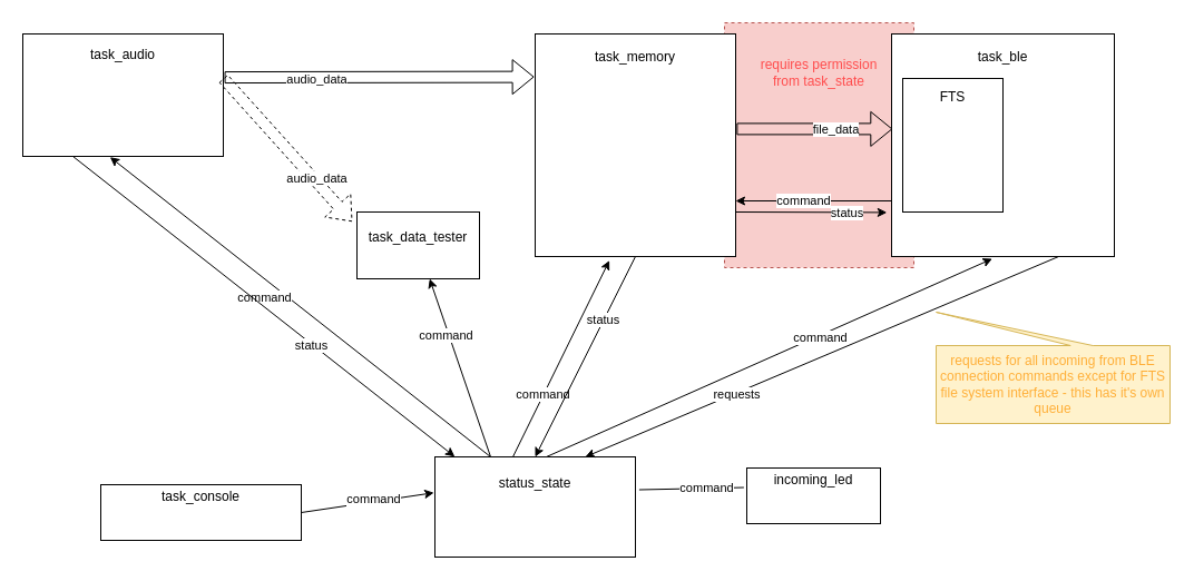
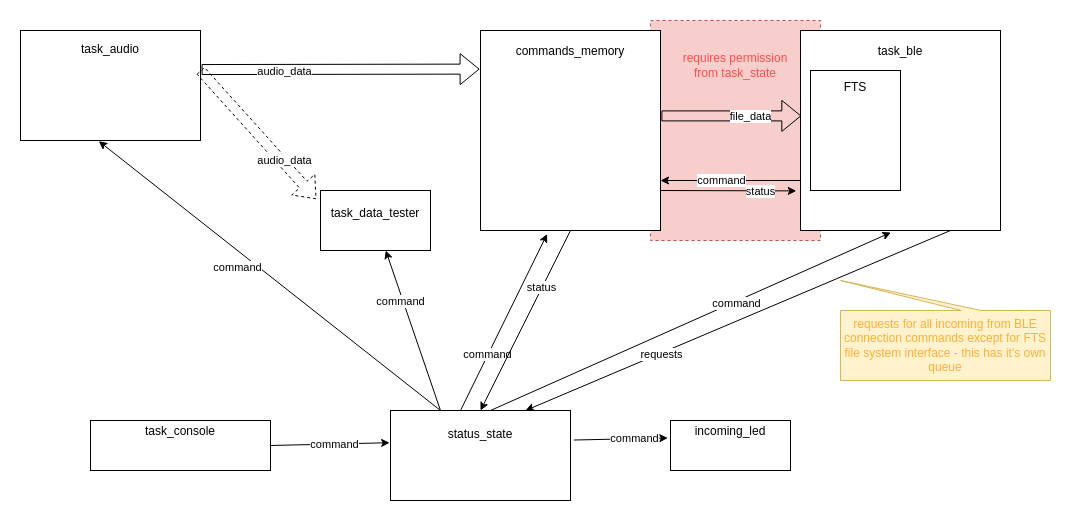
  <mxCell id="0" />
  <mxCell id="1" parent="0" />
  <mxCell id="2" value="&lt;div&gt;&lt;font color=&quot;#FF4D4D&quot;&gt;requires permission &lt;br&gt;&lt;/font&gt;&lt;/div&gt;&lt;div&gt;&lt;font color=&quot;#FF4D4D&quot;&gt;from task_state&lt;/font&gt;&lt;/div&gt;&lt;div&gt;&lt;font color=&quot;#FF4D4D&quot;&gt;&lt;br&gt;&lt;/font&gt;&lt;/div&gt;&lt;div&gt;&lt;font color=&quot;#FF4D4D&quot;&gt;&lt;br&gt;&lt;/font&gt;&lt;/div&gt;&lt;div&gt;&lt;font color=&quot;#FF4D4D&quot;&gt;&lt;br&gt;&lt;/font&gt;&lt;/div&gt;&lt;div&gt;&lt;font color=&quot;#FF4D4D&quot;&gt;&lt;br&gt;&lt;/font&gt;&lt;/div&gt;&lt;div&gt;&lt;font color=&quot;#FF4D4D&quot;&gt;&lt;br&gt;&lt;/font&gt;&lt;/div&gt;&lt;div&gt;&lt;font color=&quot;#FF4D4D&quot;&gt;&lt;br&gt;&lt;/font&gt;&lt;/div&gt;&lt;div&gt;&lt;font color=&quot;#FF4D4D&quot;&gt;&lt;br&gt;&lt;/font&gt;&lt;/div&gt;&lt;div&gt;&lt;font color=&quot;#FF4D4D&quot;&gt;&lt;br&gt;&lt;/font&gt;&lt;/div&gt;&lt;font color=&quot;#FF4D4D&quot;&gt;&lt;br&gt;&lt;/font&gt;" style="rounded=0;whiteSpace=wrap;html=1;dashed=1;fillColor=#f8cecc;strokeColor=#b85450;" vertex="1" parent="1"><mxGeometry x="650" y="20" width="170" height="220" as="geometry" /></mxCell>
  <mxCell id="3" value="&lt;div&gt;task_audio&lt;/div&gt;&lt;div&gt;&lt;br&gt;&lt;/div&gt;&lt;div&gt;&lt;br&gt;&lt;/div&gt;&lt;div&gt;&lt;br&gt;&lt;/div&gt;&lt;div&gt;&lt;br&gt;&lt;/div&gt;&lt;div&gt;&lt;br&gt;&lt;/div&gt;" style="rounded=0;whiteSpace=wrap;html=1;" parent="1" vertex="1"><mxGeometry x="20" y="30" width="180" height="110" as="geometry" /></mxCell>
- <mxCell id="4" value="&lt;div&gt;task_memory&lt;/div&gt;&lt;div&gt;&lt;br&gt;&lt;/div&gt;&lt;div&gt;&lt;br&gt;&lt;/div&gt;&lt;div&gt;&lt;br&gt;&lt;/div&gt;&lt;div&gt;&lt;br&gt;&lt;/div&gt;&lt;div&gt;&lt;br&gt;&lt;/div&gt;&lt;div&gt;&lt;br&gt;&lt;/div&gt;&lt;div&gt;&lt;br&gt;&lt;/div&gt;&lt;div&gt;&lt;br&gt;&lt;/div&gt;&lt;div&gt;&lt;br&gt;&lt;/div&gt;&lt;div&gt;&lt;br&gt;&lt;/div&gt;&lt;div&gt;&lt;br&gt;&lt;/div&gt;" style="rounded=0;whiteSpace=wrap;html=1;" parent="1" vertex="1"><mxGeometry x="480" y="30" width="180" height="200" as="geometry" /></mxCell>
+ <mxCell id="4" value="&lt;div&gt;commands_memory&lt;/div&gt;&lt;div&gt;&lt;br&gt;&lt;/div&gt;&lt;div&gt;&lt;br&gt;&lt;/div&gt;&lt;div&gt;&lt;br&gt;&lt;/div&gt;&lt;div&gt;&lt;br&gt;&lt;/div&gt;&lt;div&gt;&lt;br&gt;&lt;/div&gt;&lt;div&gt;&lt;br&gt;&lt;/div&gt;&lt;div&gt;&lt;br&gt;&lt;/div&gt;&lt;div&gt;&lt;br&gt;&lt;/div&gt;&lt;div&gt;&lt;br&gt;&lt;/div&gt;&lt;div&gt;&lt;br&gt;&lt;/div&gt;&lt;div&gt;&lt;br&gt;&lt;/div&gt;" style="rounded=0;whiteSpace=wrap;html=1;" parent="1" vertex="1"><mxGeometry x="480" y="30" width="180" height="200" as="geometry" /></mxCell>
  <mxCell id="5" value="&lt;div&gt;task_ble&lt;/div&gt;&lt;div&gt;&lt;br&gt;&lt;/div&gt;&lt;div&gt;&lt;br&gt;&lt;/div&gt;&lt;div&gt;&lt;br&gt;&lt;/div&gt;&lt;div&gt;&lt;br&gt;&lt;/div&gt;&lt;div&gt;&lt;br&gt;&lt;/div&gt;&lt;div&gt;&lt;br&gt;&lt;/div&gt;&lt;div&gt;&lt;br&gt;&lt;/div&gt;&lt;div&gt;&lt;br&gt;&lt;/div&gt;&lt;div&gt;&lt;br&gt;&lt;/div&gt;&lt;div&gt;&lt;br&gt;&lt;/div&gt;&lt;div&gt;&lt;br&gt;&lt;/div&gt;" style="rounded=0;whiteSpace=wrap;html=1;" parent="1" vertex="1"><mxGeometry x="800" y="30" width="200" height="200" as="geometry" /></mxCell>
  <mxCell id="6" value="&lt;div&gt;status_state&lt;/div&gt;&lt;div&gt;&lt;br&gt;&lt;/div&gt;&lt;div&gt;&lt;br&gt;&lt;/div&gt;&lt;div&gt;&lt;br&gt;&lt;/div&gt;" style="rounded=0;whiteSpace=wrap;html=1;" parent="1" vertex="1"><mxGeometry x="390" y="410" width="180" height="90" as="geometry" /></mxCell>
- <mxCell id="7" value="&lt;div&gt;task_console&lt;/div&gt;&lt;div&gt;&lt;br&gt;&lt;/div&gt;&lt;div&gt;&lt;br&gt;&lt;/div&gt;" style="rounded=0;whiteSpace=wrap;html=1;" parent="1" vertex="1"><mxGeometry x="90" y="435" width="180" height="50" as="geometry" /></mxCell>
+ <mxCell id="7" value="&lt;div&gt;task_console&lt;/div&gt;&lt;div&gt;&lt;br&gt;&lt;/div&gt;&lt;div&gt;&lt;br&gt;&lt;/div&gt;" style="rounded=0;whiteSpace=wrap;html=1;" parent="1" vertex="1"><mxGeometry x="90" y="420" width="180" height="50" as="geometry" /></mxCell>
  <mxCell id="8" value="" style="endArrow=classic;html=1;rounded=0;entryX=-0.005;entryY=0.358;entryDx=0;entryDy=0;entryPerimeter=0;exitX=1;exitY=0.5;exitDx=0;exitDy=0;" parent="1" source="7" target="6" edge="1"><mxGeometry width="50" height="50" relative="1" as="geometry"><mxPoint x="290" y="490" as="sourcePoint" /><mxPoint x="340" y="440" as="targetPoint" /></mxGeometry></mxCell>
  <mxCell id="9" value="&lt;div&gt;command&lt;/div&gt;" style="edgeLabel;html=1;align=center;verticalAlign=middle;resizable=0;points=[];" parent="8" vertex="1" connectable="0"><mxGeometry x="0.396" relative="1" as="geometry"><mxPoint x="-19" as="offset" /></mxGeometry></mxCell>
  <mxCell id="10" value="" style="endArrow=classic;html=1;rounded=0;entryX=0.435;entryY=1.006;entryDx=0;entryDy=0;entryPerimeter=0;" parent="1" target="3" edge="1"><mxGeometry width="50" height="50" relative="1" as="geometry"><mxPoint x="440" y="410" as="sourcePoint" /><mxPoint x="490" y="360" as="targetPoint" /></mxGeometry></mxCell>
  <mxCell id="11" value="&lt;div&gt;command&lt;/div&gt;" style="edgeLabel;html=1;align=center;verticalAlign=middle;resizable=0;points=[];" parent="10" vertex="1" connectable="0"><mxGeometry x="-0.475" relative="1" as="geometry"><mxPoint x="-114" y="-73" as="offset" /></mxGeometry></mxCell>
  <mxCell id="12" value="" style="endArrow=classic;html=1;rounded=0;entryX=0.37;entryY=1.018;entryDx=0;entryDy=0;entryPerimeter=0;" parent="1" target="4" edge="1"><mxGeometry width="50" height="50" relative="1" as="geometry"><mxPoint x="460" y="410" as="sourcePoint" /><mxPoint x="510" y="360" as="targetPoint" /></mxGeometry></mxCell>
  <mxCell id="13" value="&lt;div&gt;command&lt;/div&gt;" style="edgeLabel;html=1;align=center;verticalAlign=middle;resizable=0;points=[];" parent="12" vertex="1" connectable="0"><mxGeometry x="-0.371" y="1" relative="1" as="geometry"><mxPoint as="offset" /></mxGeometry></mxCell>
  <mxCell id="14" value="" style="endArrow=classic;html=1;rounded=0;entryX=0.452;entryY=1.01;entryDx=0;entryDy=0;entryPerimeter=0;" parent="1" target="5" edge="1"><mxGeometry width="50" height="50" relative="1" as="geometry"><mxPoint x="490" y="410" as="sourcePoint" /><mxPoint x="540" y="360" as="targetPoint" /></mxGeometry></mxCell>
  <mxCell id="15" value="&lt;div&gt;command&lt;/div&gt;" style="edgeLabel;html=1;align=center;verticalAlign=middle;resizable=0;points=[];" parent="14" vertex="1" connectable="0"><mxGeometry x="0.224" y="-2" relative="1" as="geometry"><mxPoint as="offset" /></mxGeometry></mxCell>
- <mxCell id="16" value="" style="endArrow=classic;html=1;rounded=0;entryX=0.099;entryY=-0.002;entryDx=0;entryDy=0;entryPerimeter=0;exitX=0.25;exitY=1;exitDx=0;exitDy=0;" parent="1" source="3" target="6" edge="1"><mxGeometry width="50" height="50" relative="1" as="geometry"><mxPoint x="160" y="230" as="sourcePoint" /><mxPoint x="210" y="180" as="targetPoint" /></mxGeometry></mxCell>
- <mxCell id="17" value="&lt;div&gt;status&lt;/div&gt;" style="edgeLabel;html=1;align=center;verticalAlign=middle;resizable=0;points=[];" parent="16" vertex="1" connectable="0"><mxGeometry x="0.246" y="-1" relative="1" as="geometry"><mxPoint as="offset" /></mxGeometry></mxCell>
  <mxCell id="18" value="" style="endArrow=classic;html=1;rounded=0;entryX=0.5;entryY=0;entryDx=0;entryDy=0;exitX=0.5;exitY=1;exitDx=0;exitDy=0;" parent="1" source="4" target="6" edge="1"><mxGeometry width="50" height="50" relative="1" as="geometry"><mxPoint x="470" y="230" as="sourcePoint" /><mxPoint x="520" y="180" as="targetPoint" /></mxGeometry></mxCell>
  <mxCell id="19" value="&lt;div&gt;status&lt;/div&gt;" style="edgeLabel;html=1;align=center;verticalAlign=middle;resizable=0;points=[];" parent="18" vertex="1" connectable="0"><mxGeometry x="-0.367" y="-1" relative="1" as="geometry"><mxPoint as="offset" /></mxGeometry></mxCell>
  <mxCell id="20" value="" style="endArrow=classic;html=1;rounded=0;entryX=0.75;entryY=0;entryDx=0;entryDy=0;exitX=0.75;exitY=1;exitDx=0;exitDy=0;" parent="1" source="5" target="6" edge="1"><mxGeometry width="50" height="50" relative="1" as="geometry"><mxPoint x="790" y="230" as="sourcePoint" /><mxPoint x="840" y="180" as="targetPoint" /></mxGeometry></mxCell>
  <mxCell id="21" value="requests" style="edgeLabel;html=1;align=center;verticalAlign=middle;resizable=0;points=[];" parent="20" vertex="1" connectable="0"><mxGeometry x="0.366" y="1" relative="1" as="geometry"><mxPoint as="offset" /></mxGeometry></mxCell>
  <mxCell id="22" value="&lt;div&gt;task_data_tester&lt;/div&gt;&lt;div&gt;&lt;br&gt;&lt;/div&gt;" style="rounded=0;whiteSpace=wrap;html=1;" parent="1" vertex="1"><mxGeometry x="320" y="190" width="110" height="60" as="geometry" /></mxCell>
  <mxCell id="23" value="" style="endArrow=classic;html=1;rounded=0;" parent="1" target="22" edge="1"><mxGeometry width="50" height="50" relative="1" as="geometry"><mxPoint x="440" y="410" as="sourcePoint" /><mxPoint x="490" y="360" as="targetPoint" /></mxGeometry></mxCell>
  <mxCell id="24" value="&lt;div&gt;command&lt;/div&gt;" style="edgeLabel;html=1;align=center;verticalAlign=middle;resizable=0;points=[];" parent="23" vertex="1" connectable="0"><mxGeometry x="0.387" y="1" relative="1" as="geometry"><mxPoint x="-2" y="1" as="offset" /></mxGeometry></mxCell>
  <mxCell id="25" value="" style="shape=flexArrow;endArrow=classic;html=1;rounded=0;exitX=1.006;exitY=0.355;exitDx=0;exitDy=0;exitPerimeter=0;entryX=-0.005;entryY=0.193;entryDx=0;entryDy=0;entryPerimeter=0;" parent="1" source="3" target="4" edge="1"><mxGeometry width="50" height="50" relative="1" as="geometry"><mxPoint x="210" y="150" as="sourcePoint" /><mxPoint x="260" y="100" as="targetPoint" /></mxGeometry></mxCell>
  <mxCell id="26" value="&lt;div&gt;audio_data&lt;/div&gt;" style="edgeLabel;html=1;align=center;verticalAlign=middle;resizable=0;points=[];" parent="25" vertex="1" connectable="0"><mxGeometry x="-0.411" y="-2" relative="1" as="geometry"><mxPoint as="offset" /></mxGeometry></mxCell>
  <mxCell id="27" value="" style="shape=flexArrow;endArrow=classic;html=1;rounded=0;entryX=-0.038;entryY=0.144;entryDx=0;entryDy=0;entryPerimeter=0;dashed=1;" parent="1" target="22" edge="1"><mxGeometry x="0.005" width="50" height="50" relative="1" as="geometry"><mxPoint x="200" y="70" as="sourcePoint" /><mxPoint x="260" y="90" as="targetPoint" /><mxPoint as="offset" /></mxGeometry></mxCell>
  <mxCell id="28" value="&lt;div&gt;audio_data&lt;/div&gt;" style="edgeLabel;html=1;align=center;verticalAlign=middle;resizable=0;points=[];" parent="27" vertex="1" connectable="0"><mxGeometry x="0.411" y="2" relative="1" as="geometry"><mxPoint as="offset" /></mxGeometry></mxCell>
  <mxCell id="29" value="&lt;div&gt;incoming_led&lt;/div&gt;&lt;div&gt;&lt;br&gt;&lt;/div&gt;&lt;div&gt;&lt;br&gt;&lt;/div&gt;" style="rounded=0;whiteSpace=wrap;html=1;" parent="1" vertex="1"><mxGeometry x="670" y="420" width="120" height="50" as="geometry" /></mxCell>
- <mxCell id="30" value="" style="endArrow=none;html=1;rounded=0;entryX=-0.022;entryY=0.35;entryDx=0;entryDy=0;entryPerimeter=0;exitX=1.019;exitY=0.328;exitDx=0;exitDy=0;exitPerimeter=0;" parent="1" source="6" target="29" edge="1"><mxGeometry width="50" height="50" relative="1" as="geometry"><mxPoint x="570" y="490" as="sourcePoint" /><mxPoint x="620" y="440" as="targetPoint" /></mxGeometry></mxCell>
+ <mxCell id="30" value="" style="endArrow=classic;html=1;rounded=0;entryX=-0.022;entryY=0.35;entryDx=0;entryDy=0;entryPerimeter=0;exitX=1.019;exitY=0.328;exitDx=0;exitDy=0;exitPerimeter=0;" parent="1" source="6" target="29" edge="1"><mxGeometry width="50" height="50" relative="1" as="geometry"><mxPoint x="570" y="490" as="sourcePoint" /><mxPoint x="620" y="440" as="targetPoint" /></mxGeometry></mxCell>
  <mxCell id="31" value="&lt;div&gt;command&lt;/div&gt;" style="edgeLabel;html=1;align=center;verticalAlign=middle;resizable=0;points=[];" parent="30" vertex="1" connectable="0"><mxGeometry x="0.274" y="1" relative="1" as="geometry"><mxPoint as="offset" /></mxGeometry></mxCell>
  <mxCell id="32" value="" style="endArrow=classic;html=1;rounded=0;entryX=1;entryY=0.75;entryDx=0;entryDy=0;exitX=0;exitY=0.75;exitDx=0;exitDy=0;" parent="1" source="5" target="4" edge="1"><mxGeometry width="50" height="50" relative="1" as="geometry"><mxPoint x="790" y="210" as="sourcePoint" /><mxPoint x="670" y="200" as="targetPoint" /></mxGeometry></mxCell>
  <mxCell id="33" value="&lt;div&gt;command&lt;/div&gt;" style="edgeLabel;html=1;align=center;verticalAlign=middle;resizable=0;points=[];" parent="32" vertex="1" connectable="0"><mxGeometry x="-0.346" y="-1" relative="1" as="geometry"><mxPoint x="-34" as="offset" /></mxGeometry></mxCell>
  <mxCell id="34" value="" style="endArrow=classic;html=1;rounded=0;entryX=-0.021;entryY=0.802;entryDx=0;entryDy=0;entryPerimeter=0;" parent="1" target="5" edge="1"><mxGeometry width="50" height="50" relative="1" as="geometry"><mxPoint x="660" y="190" as="sourcePoint" /><mxPoint x="710" y="140" as="targetPoint" /></mxGeometry></mxCell>
  <mxCell id="35" value="&lt;div&gt;status&lt;/div&gt;" style="edgeLabel;html=1;align=center;verticalAlign=middle;resizable=0;points=[];" parent="34" vertex="1" connectable="0"><mxGeometry x="0.522" relative="1" as="geometry"><mxPoint x="-3" as="offset" /></mxGeometry></mxCell>
  <mxCell id="36" value="" style="shape=flexArrow;endArrow=classic;html=1;rounded=0;entryX=0.004;entryY=0.427;entryDx=0;entryDy=0;entryPerimeter=0;exitX=1.005;exitY=0.427;exitDx=0;exitDy=0;exitPerimeter=0;" parent="1" source="4" target="5" edge="1"><mxGeometry width="50" height="50" relative="1" as="geometry"><mxPoint x="660" y="140" as="sourcePoint" /><mxPoint x="710" y="90" as="targetPoint" /></mxGeometry></mxCell>
  <mxCell id="37" value="file_data" style="edgeLabel;html=1;align=center;verticalAlign=middle;resizable=0;points=[];" parent="36" vertex="1" connectable="0"><mxGeometry x="0.444" relative="1" as="geometry"><mxPoint x="-12" as="offset" /></mxGeometry></mxCell>
  <mxCell id="38" value="&lt;div&gt;FTS&lt;/div&gt;&lt;div&gt;&lt;br&gt;&lt;/div&gt;&lt;div&gt;&lt;br&gt;&lt;/div&gt;&lt;div&gt;&lt;br&gt;&lt;/div&gt;&lt;div&gt;&lt;br&gt;&lt;/div&gt;&lt;div&gt;&lt;br&gt;&lt;/div&gt;&lt;div&gt;&lt;br&gt;&lt;/div&gt;" style="rounded=0;whiteSpace=wrap;html=1;" parent="1" vertex="1"><mxGeometry x="810" y="70" width="90" height="120" as="geometry" /></mxCell>
  <mxCell id="39" value="&lt;font color=&quot;#FFAF38&quot;&gt;requests for all incoming from BLE connection commands except for FTS file system interface - this has it's own queue&lt;/font&gt;" style="shape=callout;whiteSpace=wrap;html=1;perimeter=calloutPerimeter;size=30;position=0.33;direction=west;position2=1;fillColor=#fff2cc;strokeColor=#d6b656;" vertex="1" parent="1"><mxGeometry x="840" y="280" width="210" height="100" as="geometry" /></mxCell>
